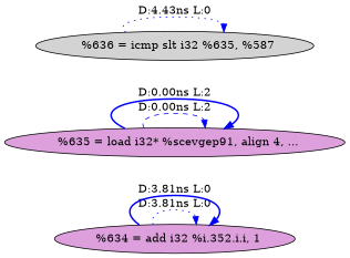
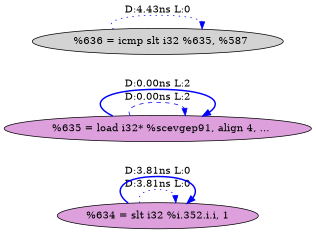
  digraph {
    rankdir=LR
    fontname="DejaVu Serif"
    node [style=filled fillcolor=plum fontname="DejaVu Serif"]
    edge [color=blue style=dotted fontname="DejaVu Serif"]
-   n1 [label="  %634 = add i32 %i.352.i.i, 1"]
+   n1 [label="%634 = slt i32 %i.352.i.i, 1"]
    n2 [label="  %635 = load i32* %scevgep91, align 4, ..."]
    n3 [label="  %636 = icmp slt i32 %635, %587" fillcolor=lightgrey]
    n1 -> n1 [label="D:3.81ns L:0"]
    n1 -> n1 [label="D:3.81ns L:0" style=bold]
    n2 -> n2 [label="D:0.00ns L:2" style=dashed]
    n2 -> n2 [label="D:0.00ns L:2" style=bold]
    n3 -> n3 [label="D:4.43ns L:0"]
  }
